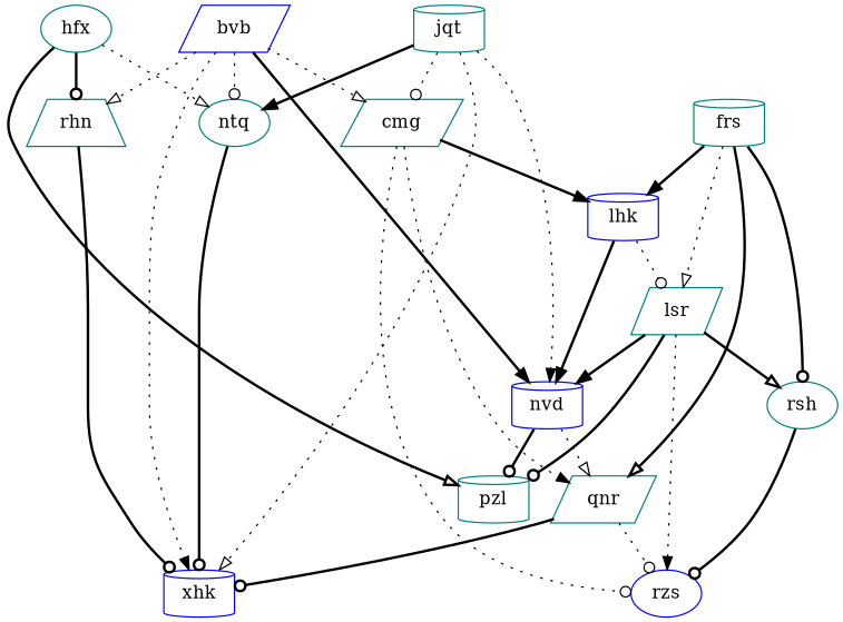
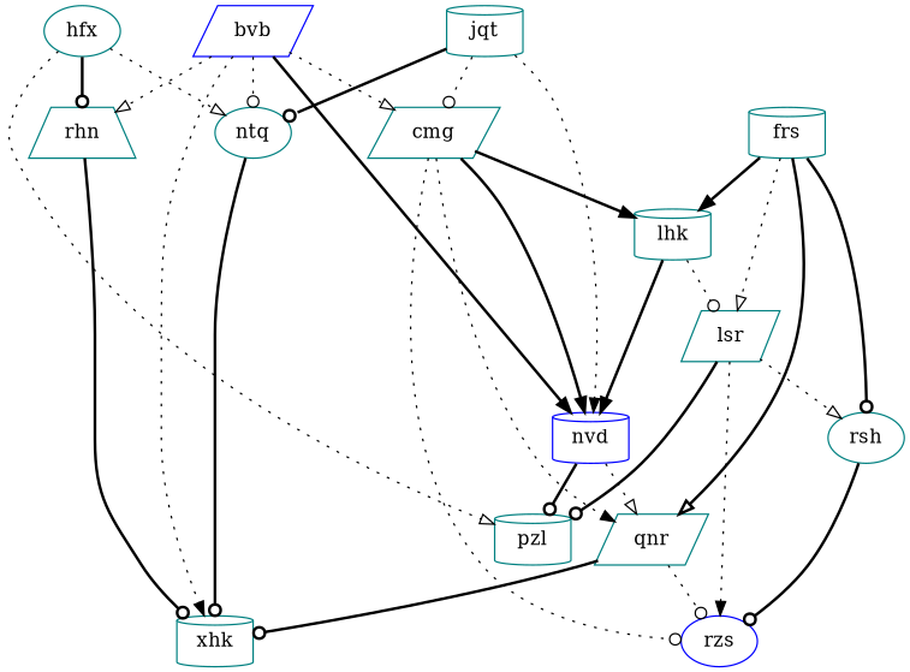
  digraph {
    node [color=teal shape=cylinder]
    edge [arrowhead=odot style=dotted]
    n1 [color=blue label=bvb shape=parallelogram]
    n2 [label=cmg shape=parallelogram]
    n3 [label=ntq shape=ellipse]
    n4 [label=rhn shape=trapezium]
-   n5 [color=blue label=xhk]
+   n5 [label=xhk]
    n6 [color=blue label=nvd]
-   n7 [color=blue label=lhk]
+   n7 [label=lhk]
    n8 [label=qnr shape=parallelogram]
    n9 [color=blue label=rzs shape=ellipse]
    n10 [label=hfx shape=ellipse]
    n11 [label=pzl]
    n12 [label=lsr shape=parallelogram]
    n13 [label=frs]
    n14 [label=rsh shape=ellipse]
    n15 [label=jqt]
    n1 -> n2 [arrowhead=onormal]
    n1 -> n3
    n1 -> n4 [arrowhead=onormal]
    n1 -> n5 [arrowhead=normal]
    n1 -> n6 [arrowhead=normal style=bold]
-   n12 -> n6 [arrowhead=normal style=bold]
+   n2 -> n6 [arrowhead=normal style=bold]
    n2 -> n7 [arrowhead=normal style=bold]
    n2 -> n8 [arrowhead=normal]
    n2 -> n9
    n3 -> n5 [style=bold]
    n4 -> n5 [style=bold]
    n6 -> n8 [arrowhead=onormal]
    n6 -> n11 [style=bold]
    n7 -> n6 [arrowhead=normal style=bold]
    n7 -> n12
    n8 -> n5 [style=bold]
    n8 -> n9
    n10 -> n3 [arrowhead=onormal]
    n10 -> n4 [style=bold]
-   n10 -> n11 [arrowhead=onormal style=bold]
+   n10 -> n11 [arrowhead=onormal]
    n12 -> n9 [arrowhead=normal]
    n12 -> n11 [style=bold]
-   n12 -> n14 [arrowhead=onormal style=bold]
+   n12 -> n14 [arrowhead=onormal]
    n13 -> n7 [arrowhead=normal style=bold]
    n13 -> n8 [arrowhead=onormal style=bold]
    n13 -> n12 [arrowhead=onormal]
    n13 -> n14 [style=bold]
    n14 -> n9 [style=bold]
    n15 -> n2
-   n15 -> n3 [arrowhead=normal style=bold]
-   n15 -> n5 [arrowhead=onormal]
+   n15 -> n3 [style=bold]
    n15 -> n6 [arrowhead=normal]
  }
